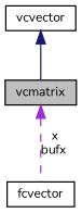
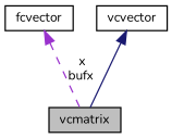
  digraph {
    fontname=Nunito
    node [color=black fillcolor=white fontname=Nunito fontsize=10 shape=record style=filled]
    edge [dir=back fontname=Nunito fontsize=10 labelfontname=Helvetica labelfontsize=10]
    n1 [fillcolor=grey75 fontcolor=black height=0.2 label=vcmatrix width=0.4]
    n2 [height=0.2 label=fcvector width=0.4]
    n3 [height=0.2 label=vcvector width=0.4]
-   n1 -> n2 [color=darkorchid3 label=" x\nbufx" style=dashed]
+   n2 -> n1 [color=darkorchid3 label=" x\nbufx" style=dashed]
    n3 -> n1 [color=midnightblue style=solid]
  }
